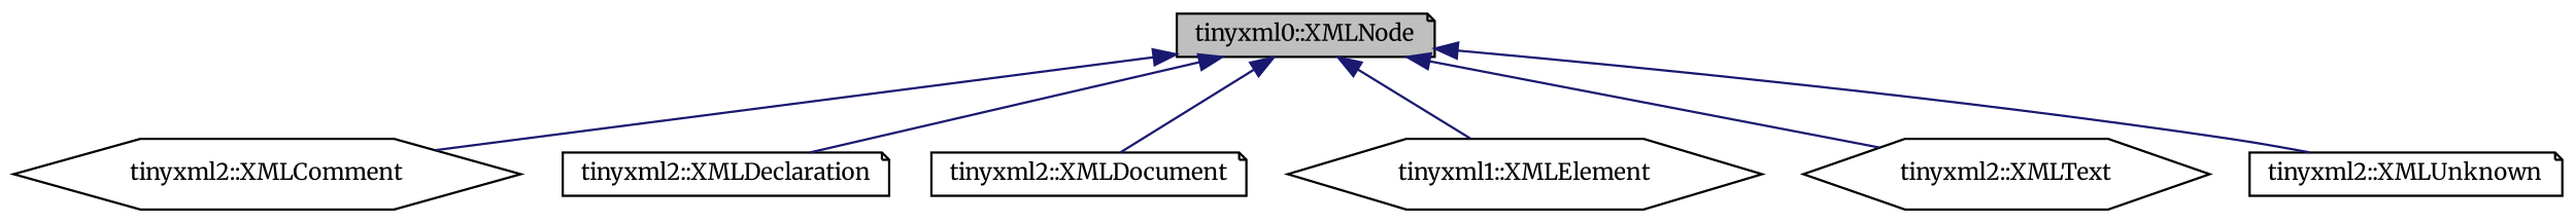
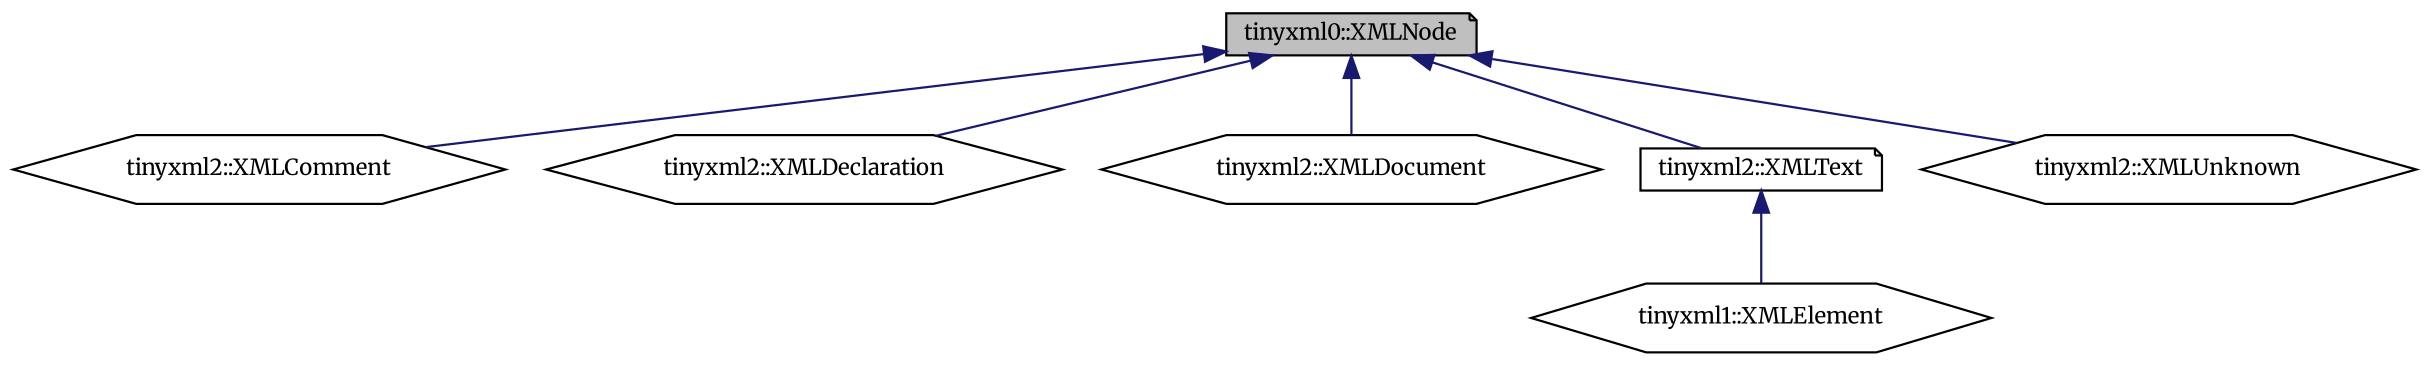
  digraph {
    fontname=Merriweather
    rankdir=TB
    node [color=black fillcolor=white fontname=Merriweather fontsize=10 shape=hexagon style=filled]
    edge [color=midnightblue dir=back fontname=Merriweather fontsize=10 labelfontname=Helvetica labelfontsize=10 style=solid]
    n1 [fillcolor=grey75 fontcolor=black height=0.2 label="tinyxml0::XMLNode" shape=note width=0.4]
    n2 [height=0.2 label="tinyxml2::XMLComment" width=0.4]
-   n3 [height=0.2 label="tinyxml2::XMLDeclaration" shape=note width=0.4]
-   n4 [height=0.2 label="tinyxml2::XMLDocument" shape=note width=0.4]
+   n3 [height=0.2 label="tinyxml2::XMLDeclaration" width=0.4]
+   n4 [height=0.2 label="tinyxml2::XMLDocument" width=0.4]
    n5 [height=0.2 label="tinyxml1::XMLElement" width=0.4]
-   n6 [height=0.2 label="tinyxml2::XMLText" width=0.4]
-   n7 [height=0.2 label="tinyxml2::XMLUnknown" shape=note width=0.4]
+   n6 [height=0.2 label="tinyxml2::XMLText" shape=note width=0.4]
+   n7 [height=0.2 label="tinyxml2::XMLUnknown" width=0.4]
    n1 -> n2
    n1 -> n3
    n1 -> n4
-   n1 -> n5
+   n6 -> n5
    n1 -> n6
    n1 -> n7
  }
